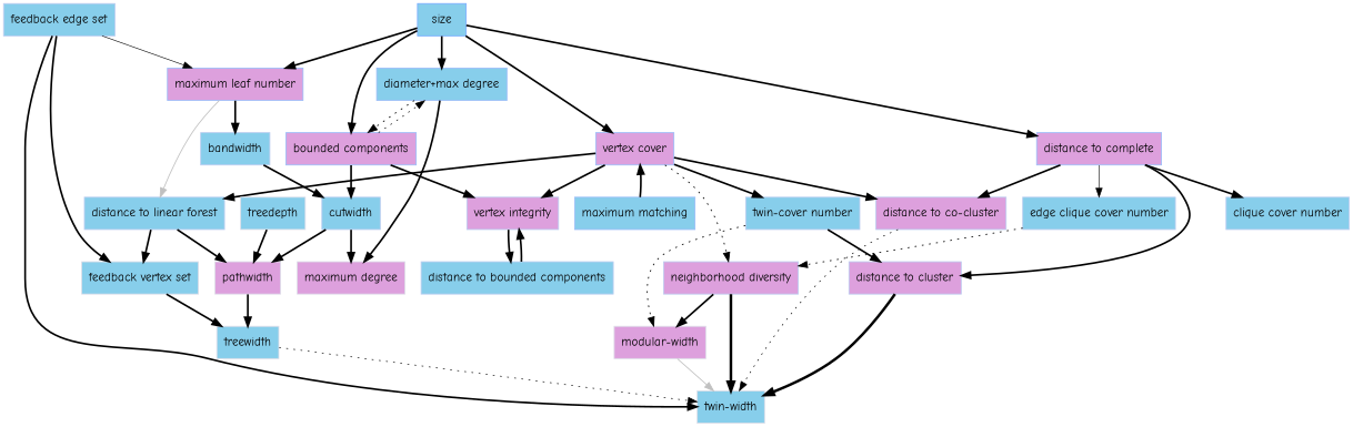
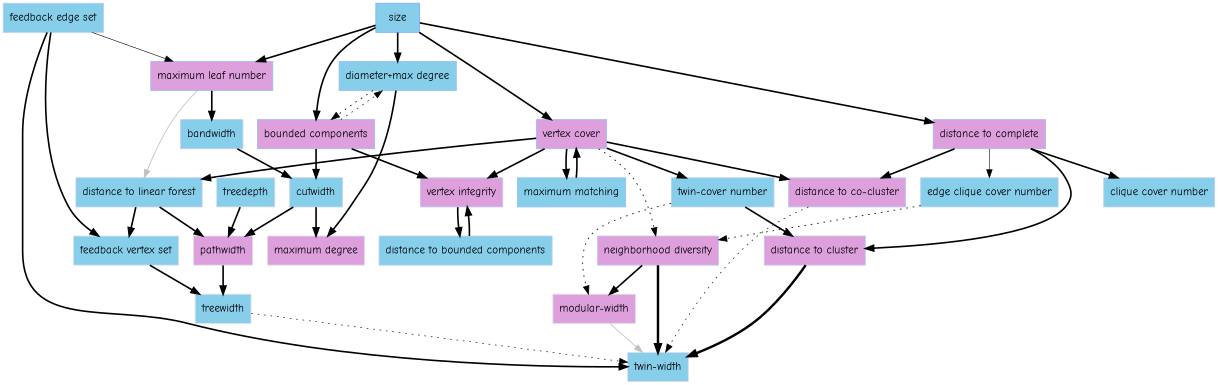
  digraph {
    fontname="Comic Neue"
    node [color="#bbccf0" fillcolor=skyblue fontname="Comic Neue" shape=box style=filled]
    edge [decorate=true fontname="Comic Neue" lblstyle="above, sloped" penwidth=2.0 weight=100]
    n1 [fillcolor=plum label="neighborhood diversity"]
    n2 [color="#dddde8" fillcolor=plum label="modular-width"]
    n3 [color="#dddde8" label="twin-width"]
    n4 [color="#dddde8" fillcolor=plum label="maximum degree"]
    n5 [label="feedback edge set"]
    n6 [color="#dddde8" label="feedback vertex set"]
    n7 [color="#99bcf8" fillcolor=plum label="maximum leaf number"]
    n8 [color="#dddde8" label=treewidth]
    n9 [color="#99bcf8" fillcolor=plum label="vertex cover"]
    n10 [label="twin-cover number"]
    n11 [fillcolor=plum label="distance to co-cluster"]
    n12 [fillcolor=plum label="vertex integrity"]
    n13 [label="distance to linear forest"]
    n14 [color="#99bcf8" label="maximum matching"]
    n15 [fillcolor=plum label="distance to cluster"]
    n16 [label="distance to bounded components"]
    n17 [color="#dddde8" fillcolor=plum label=pathwidth]
    n18 [label=cutwidth]
    n19 [label="clique cover number"]
    n20 [color="#99bcf8" fillcolor=plum label="bounded components"]
    n21 [color="#99bcf8" label="diameter+max degree"]
    n22 [color="#dddde8" label=treedepth]
    n23 [color="#78acff" label=size]
    n24 [color="#99bcf8" fillcolor=plum label="distance to complete"]
    n25 [label=bandwidth]
    n26 [label="edge clique cover number"]
    n1 -> n2
    n1 -> n3 [penwidth=3.0]
    n2 -> n3 [color=gray weight=1 penwidth=""]
    n5 -> n3
    n5 -> n6
    n5 -> n7 [penwidth=0.7 weight=20]
    n6 -> n8
    n7 -> n13 [color=gray weight=1 penwidth=""]
    n7 -> n25
    n8 -> n3 [penwidth=0.8 style=dotted weight=1]
    n9 -> n1 [penwidth=1.0 style=dotted weight=1]
    n9 -> n10
    n9 -> n11
    n9 -> n12
    n9 -> n13
+   n9 -> n14
    n10 -> n2 [penwidth=1.0 style=dotted weight=1]
    n10 -> n15
    n11 -> n3 [penwidth=0.8 style=dotted weight=1]
    n12 -> n16
    n13 -> n6
    n13 -> n17
    n14 -> n9
    n15 -> n3 [penwidth=3.0]
    n16 -> n12
    n17 -> n8
    n18 -> n4
    n18 -> n17
    n20 -> n12
    n20 -> n18
    n20 -> n21 [penwidth=0.8 style=dotted weight=1]
    n21 -> n4
    n21 -> n20 [penwidth=1.0 style=dotted weight=1]
    n22 -> n17
    n23 -> n7
    n23 -> n9
    n23 -> n20
    n23 -> n21
    n23 -> n24
    n24 -> n11
    n24 -> n15
    n24 -> n19
    n24 -> n26 [penwidth=0.7 weight=20]
    n25 -> n18
    n26 -> n1 [penwidth=1.0 style=dotted weight=1]
  }
